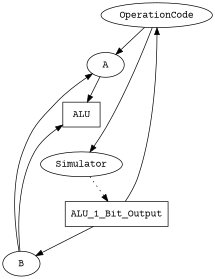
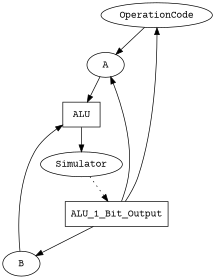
  digraph {
    fontname="Courier Prime"
    node [fontname="Courier Prime" shape=oval]
    edge [fontname="Courier Prime"]
    OperationCode
    A
    ALU [shape=box]
    n4 [label=Simulator]
    B
    n6 [label=ALU_1_Bit_Output shape=box]
    OperationCode -> A
    A -> ALU
-   OperationCode -> n4
+   ALU -> n4
    n4 -> n6 [style=dotted]
    B -> ALU
    n6 -> OperationCode
-   B -> A
+   n6 -> A
    n6 -> B
  }
